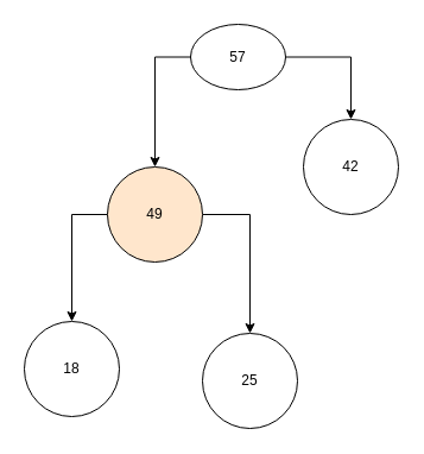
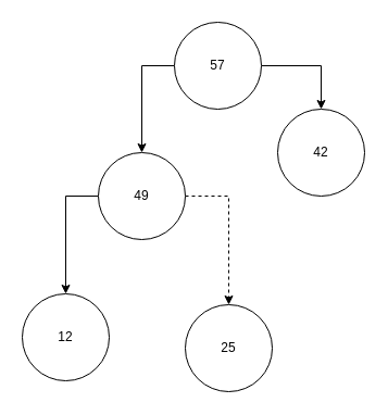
  <mxCell id="0" />
  <mxCell id="1" parent="0" />
  <mxCell id="2" value="" style="edgeStyle=orthogonalEdgeStyle;rounded=0;orthogonalLoop=1;jettySize=auto;html=1;entryX=0.5;entryY=0;entryDx=0;entryDy=0;exitX=1;exitY=0.5;exitDx=0;exitDy=0;" edge="1" parent="1" source="10" target="4"><mxGeometry relative="1" as="geometry"><mxPoint x="250" y="70" as="sourcePoint" /><mxPoint x="280" y="110" as="targetPoint" /></mxGeometry></mxCell>
  <mxCell id="3" value="" style="edgeStyle=orthogonalEdgeStyle;rounded=0;orthogonalLoop=1;jettySize=auto;html=1;exitX=0;exitY=0.5;exitDx=0;exitDy=0;entryX=0.5;entryY=0;entryDx=0;entryDy=0;" edge="1" parent="1" source="10" target="8"><mxGeometry relative="1" as="geometry"><mxPoint x="150" y="60" as="sourcePoint" /><mxPoint x="130" y="130" as="targetPoint" /></mxGeometry></mxCell>
  <mxCell id="4" value="42" style="ellipse;whiteSpace=wrap;html=1;aspect=fixed;" vertex="1" parent="1"><mxGeometry x="255" y="100" width="80" height="80" as="geometry" /></mxCell>
- <mxCell id="5" value="" style="edgeStyle=orthogonalEdgeStyle;rounded=0;orthogonalLoop=1;jettySize=auto;html=1;exitX=1;exitY=0.5;exitDx=0;exitDy=0;entryX=0.5;entryY=0;entryDx=0;entryDy=0;" edge="1" parent="1" source="8" target="7"><mxGeometry relative="1" as="geometry"><mxPoint x="190" y="180" as="sourcePoint" /><mxPoint x="200" y="260" as="targetPoint" /></mxGeometry></mxCell>
+ <mxCell id="5" value="" style="edgeStyle=orthogonalEdgeStyle;rounded=0;orthogonalLoop=1;jettySize=auto;html=1;exitX=1;exitY=0.5;exitDx=0;exitDy=0;entryX=0.5;entryY=0;entryDx=0;entryDy=0;dashed=1;" edge="1" parent="1" source="8" target="7"><mxGeometry relative="1" as="geometry"><mxPoint x="190" y="180" as="sourcePoint" /><mxPoint x="200" y="260" as="targetPoint" /></mxGeometry></mxCell>
  <mxCell id="6" value="" style="edgeStyle=orthogonalEdgeStyle;rounded=0;orthogonalLoop=1;jettySize=auto;html=1;entryX=0.5;entryY=0;entryDx=0;entryDy=0;exitX=0;exitY=0.5;exitDx=0;exitDy=0;" edge="1" parent="1" source="8" target="9"><mxGeometry relative="1" as="geometry"><mxPoint x="80" y="200" as="sourcePoint" /><mxPoint y="180" as="targetPoint" x="10" /></mxGeometry></mxCell>
  <mxCell id="7" value="25" style="ellipse;whiteSpace=wrap;html=1;aspect=fixed;" vertex="1" parent="1"><mxGeometry x="170" y="280" width="80" height="80" as="geometry" /></mxCell>
- <mxCell id="8" value="49" style="ellipse;whiteSpace=wrap;html=1;aspect=fixed;fillColor=#ffe6cc;" vertex="1" parent="1"><mxGeometry x="90" y="140" width="80" height="80" as="geometry" /></mxCell>
- <mxCell id="9" value="18" style="ellipse;whiteSpace=wrap;html=1;aspect=fixed;" vertex="1" parent="1"><mxGeometry x="20" y="270" width="80" height="80" as="geometry" /></mxCell>
- <mxCell id="10" value="57" style="ellipse;whiteSpace=wrap;html=1;aspect=fixed;" vertex="1" parent="1"><mxGeometry x="160" y="20" width="80" height="55" as="geometry" /></mxCell>
+ <mxCell id="8" value="49" style="ellipse;whiteSpace=wrap;html=1;aspect=fixed;" vertex="1" parent="1"><mxGeometry x="90" y="140" width="80" height="80" as="geometry" /></mxCell>
+ <mxCell id="9" value="12" style="ellipse;whiteSpace=wrap;html=1;aspect=fixed;" vertex="1" parent="1"><mxGeometry x="20" y="270" width="80" height="80" as="geometry" /></mxCell>
+ <mxCell id="10" value="57" style="ellipse;whiteSpace=wrap;html=1;aspect=fixed;" vertex="1" parent="1"><mxGeometry x="160" y="20" width="80" height="80" as="geometry" /></mxCell>
